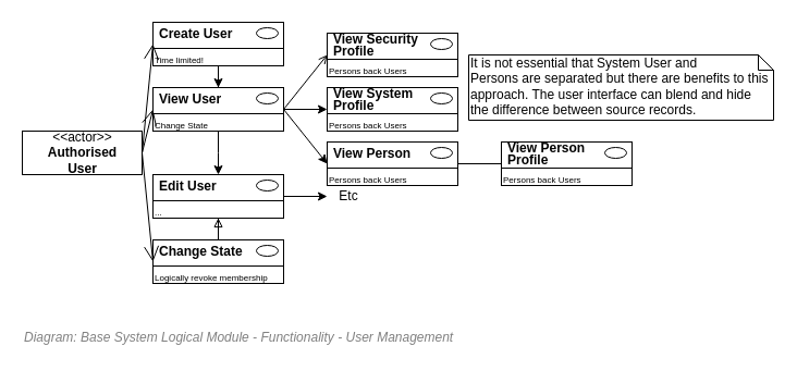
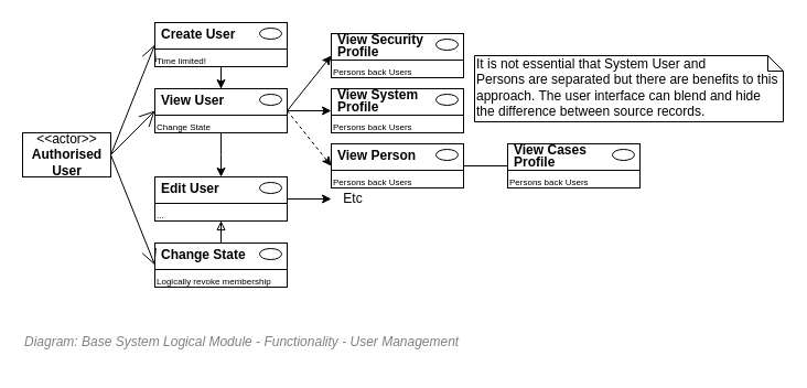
  <mxCell id="0" />
  <mxCell id="1" value="Diagram/Use Cases" parent="0" />
- <mxCell id="2" value="&amp;lt;&amp;lt;actor&amp;gt;&amp;gt;&lt;br&gt;&lt;b&gt;Authorised&lt;br&gt;User&lt;br&gt;&lt;/b&gt;" style="text;html=1;align=center;verticalAlign=middle;dashed=0;fillColor=#ffffff;strokeColor=#000000;" vertex="1" parent="1"><mxGeometry x="20" y="120" width="110" height="40" as="geometry" /></mxCell>
+ <mxCell id="2" value="&amp;lt;&amp;lt;actor&amp;gt;&amp;gt;&lt;br&gt;&lt;b&gt;Authorised&lt;br&gt;User&lt;br&gt;&lt;/b&gt;" style="text;html=1;align=center;verticalAlign=middle;dashed=0;fillColor=#ffffff;strokeColor=#000000;" vertex="1" parent="1"><mxGeometry x="20" y="120" width="80" height="40" as="geometry" /></mxCell>
  <mxCell id="3" value="" style="fontStyle=1;align=left;verticalAlign=top;childLayout=stackLayout;horizontal=1;horizontalStack=0;resizeParent=1;resizeParentMax=0;resizeLast=0;marginBottom=0;" vertex="1" parent="1"><mxGeometry x="140" y="20" width="120" height="40" as="geometry" /></mxCell>
  <mxCell id="4" value="&lt;p style=&quot;line-height: 0.9;&quot;&gt;Create User&lt;/p&gt;" style="html=1;align=left;spacingLeft=4;verticalAlign=middle;strokeColor=none;fillColor=none;fontStyle=1;spacingTop=2;" vertex="1" parent="3"><mxGeometry width="120" height="20" as="geometry" /></mxCell>
  <mxCell id="5" value="" style="shape=ellipse;" vertex="1" parent="4"><mxGeometry x="1" width="20" height="10" relative="1" as="geometry"><mxPoint x="-25" y="5" as="offset" /></mxGeometry></mxCell>
  <mxCell id="6" value="" style="line;strokeWidth=1;fillColor=none;align=left;verticalAlign=middle;spacingTop=-1;spacingLeft=3;spacingRight=3;rotatable=0;labelPosition=right;points=[];portConstraint=eastwest;" vertex="1" parent="3"><mxGeometry y="20" width="120" height="8" as="geometry" /></mxCell>
  <mxCell id="7" value="Time limited!" style="html=1;align=left;spacingLeft=4;verticalAlign=top;strokeColor=none;fillColor=none;fontSize=8;spacing=-2;" vertex="1" parent="3"><mxGeometry y="28" width="120" height="12" as="geometry" /></mxCell>
  <mxCell id="8" value="" style="endArrow=open;endFill=1;endSize=12;html=1;strokeColor=#000000;fontSize=12;entryX=0;entryY=1;entryDx=0;entryDy=0;exitX=1;exitY=0.5;exitDx=0;exitDy=0;" edge="1" parent="1" source="2" target="4"><mxGeometry width="160" relative="1" as="geometry"><mxPoint x="100" y="140" as="sourcePoint" /><mxPoint x="150" y="190" as="targetPoint" /></mxGeometry></mxCell>
  <mxCell id="9" value="" style="fontStyle=1;align=left;verticalAlign=top;childLayout=stackLayout;horizontal=1;horizontalStack=0;resizeParent=1;resizeParentMax=0;resizeLast=0;marginBottom=0;" vertex="1" parent="1"><mxGeometry x="140" y="80" width="120" height="40" as="geometry" /></mxCell>
  <mxCell id="10" value="&lt;p style=&quot;line-height: 0.9;&quot;&gt;View User&lt;/p&gt;" style="html=1;align=left;spacingLeft=4;verticalAlign=middle;strokeColor=none;fillColor=none;fontStyle=1;spacingTop=2;" vertex="1" parent="9"><mxGeometry width="120" height="20" as="geometry" /></mxCell>
  <mxCell id="11" value="" style="shape=ellipse;" vertex="1" parent="10"><mxGeometry x="1" width="20" height="10" relative="1" as="geometry"><mxPoint x="-25" y="5" as="offset" /></mxGeometry></mxCell>
  <mxCell id="12" value="" style="line;strokeWidth=1;fillColor=none;align=left;verticalAlign=middle;spacingTop=-1;spacingLeft=3;spacingRight=3;rotatable=0;labelPosition=right;points=[];portConstraint=eastwest;" vertex="1" parent="9"><mxGeometry y="20" width="120" height="8" as="geometry" /></mxCell>
  <mxCell id="13" value="Change State" style="html=1;align=left;spacingLeft=4;verticalAlign=top;strokeColor=none;fillColor=none;fontSize=8;spacing=-2;" vertex="1" parent="9"><mxGeometry y="28" width="120" height="12" as="geometry" /></mxCell>
  <mxCell id="14" value="" style="fontStyle=1;align=left;verticalAlign=top;childLayout=stackLayout;horizontal=1;horizontalStack=0;resizeParent=1;resizeParentMax=0;resizeLast=0;marginBottom=0;" vertex="1" parent="1"><mxGeometry x="140" y="160" width="120" height="40" as="geometry" /></mxCell>
  <mxCell id="15" value="&lt;p style=&quot;line-height: 0.9;&quot;&gt;Edit User&lt;/p&gt;" style="html=1;align=left;spacingLeft=4;verticalAlign=middle;strokeColor=none;fillColor=none;fontStyle=1;spacingTop=2;" vertex="1" parent="14"><mxGeometry width="120" height="20" as="geometry" /></mxCell>
  <mxCell id="16" value="" style="shape=ellipse;" vertex="1" parent="15"><mxGeometry x="1" width="20" height="10" relative="1" as="geometry"><mxPoint x="-25" y="5" as="offset" /></mxGeometry></mxCell>
  <mxCell id="17" value="" style="line;strokeWidth=1;fillColor=none;align=left;verticalAlign=middle;spacingTop=-1;spacingLeft=3;spacingRight=3;rotatable=0;labelPosition=right;points=[];portConstraint=eastwest;" vertex="1" parent="14"><mxGeometry y="20" width="120" height="8" as="geometry" /></mxCell>
  <mxCell id="18" value="..." style="html=1;align=left;spacingLeft=4;verticalAlign=top;strokeColor=none;fillColor=none;fontSize=8;spacing=-2;" vertex="1" parent="14"><mxGeometry y="28" width="120" height="12" as="geometry" /></mxCell>
  <mxCell id="19" value="" style="endArrow=open;endFill=1;endSize=12;html=1;strokeColor=#000000;fontSize=12;entryX=0;entryY=1;entryDx=0;entryDy=0;exitX=1;exitY=0.5;exitDx=0;exitDy=0;" edge="1" parent="1" source="2" target="10"><mxGeometry width="160" relative="1" as="geometry"><mxPoint x="110" y="190" as="sourcePoint" /><mxPoint x="150" y="110" as="targetPoint" /></mxGeometry></mxCell>
  <mxCell id="20" value="" style="fontStyle=1;align=left;verticalAlign=top;childLayout=stackLayout;horizontal=1;horizontalStack=0;resizeParent=1;resizeParentMax=0;resizeLast=0;marginBottom=0;" vertex="1" parent="1"><mxGeometry x="140" y="220" width="120" height="40" as="geometry" /></mxCell>
  <mxCell id="21" value="&lt;p style=&quot;line-height: 0.9;&quot;&gt;Change State&lt;/p&gt;" style="html=1;align=left;spacingLeft=4;verticalAlign=middle;strokeColor=none;fillColor=none;fontStyle=1;spacingTop=2;" vertex="1" parent="20"><mxGeometry width="120" height="20" as="geometry" /></mxCell>
  <mxCell id="22" value="" style="shape=ellipse;" vertex="1" parent="21"><mxGeometry x="1" width="20" height="10" relative="1" as="geometry"><mxPoint x="-25" y="5" as="offset" /></mxGeometry></mxCell>
  <mxCell id="23" value="" style="line;strokeWidth=1;fillColor=none;align=left;verticalAlign=middle;spacingTop=-1;spacingLeft=3;spacingRight=3;rotatable=0;labelPosition=right;points=[];portConstraint=eastwest;" vertex="1" parent="20"><mxGeometry y="20" width="120" height="8" as="geometry" /></mxCell>
  <mxCell id="24" value="Logically revoke membership" style="html=1;align=left;spacingLeft=4;verticalAlign=top;strokeColor=none;fillColor=none;fontSize=8;spacing=-2;" vertex="1" parent="20"><mxGeometry y="28" width="120" height="12" as="geometry" /></mxCell>
  <mxCell id="25" value="" style="endArrow=open;endFill=1;endSize=12;html=1;strokeColor=#000000;fontSize=12;entryX=0;entryY=1;entryDx=0;entryDy=0;exitX=1;exitY=0.5;exitDx=0;exitDy=0;" edge="1" parent="1" source="2" target="21"><mxGeometry width="160" relative="1" as="geometry"><mxPoint x="110" y="210" as="sourcePoint" /><mxPoint x="150" y="210" as="targetPoint" /></mxGeometry></mxCell>
  <mxCell id="26" style="edgeStyle=orthogonalEdgeStyle;rounded=0;orthogonalLoop=1;jettySize=auto;html=1;entryX=0.5;entryY=0;entryDx=0;entryDy=0;" edge="1" parent="1" source="7" target="10"><mxGeometry relative="1" as="geometry" /></mxCell>
  <mxCell id="27" style="edgeStyle=orthogonalEdgeStyle;rounded=0;orthogonalLoop=1;jettySize=auto;html=1;exitX=0.5;exitY=1;exitDx=0;exitDy=0;entryX=0.5;entryY=0;entryDx=0;entryDy=0;" edge="1" parent="1" source="13"><mxGeometry relative="1" as="geometry"><mxPoint x="200" y="160" as="targetPoint" /></mxGeometry></mxCell>
  <mxCell id="28" style="edgeStyle=orthogonalEdgeStyle;rounded=0;orthogonalLoop=1;jettySize=auto;html=1;entryX=0.5;entryY=1;entryDx=0;entryDy=0;endArrow=block;endFill=0;" edge="1" parent="1" source="21" target="18"><mxGeometry relative="1" as="geometry" /></mxCell>
  <mxCell id="29" value="" style="fontStyle=1;align=left;verticalAlign=top;childLayout=stackLayout;horizontal=1;horizontalStack=0;resizeParent=1;resizeParentMax=0;resizeLast=0;marginBottom=0;" vertex="1" parent="1"><mxGeometry x="300" y="130" width="120" height="40" as="geometry" /></mxCell>
  <mxCell id="30" value="&lt;p style=&quot;line-height: 0.9;&quot;&gt;View Person&lt;/p&gt;" style="html=1;align=left;spacingLeft=4;verticalAlign=middle;strokeColor=none;fillColor=none;fontStyle=1;spacingTop=2;" vertex="1" parent="29"><mxGeometry width="120" height="20" as="geometry" /></mxCell>
  <mxCell id="31" value="" style="shape=ellipse;" vertex="1" parent="30"><mxGeometry x="1" width="20" height="10" relative="1" as="geometry"><mxPoint x="-25" y="5" as="offset" /></mxGeometry></mxCell>
  <mxCell id="32" value="" style="line;strokeWidth=1;fillColor=none;align=left;verticalAlign=middle;spacingTop=-1;spacingLeft=3;spacingRight=3;rotatable=0;labelPosition=right;points=[];portConstraint=eastwest;" vertex="1" parent="29"><mxGeometry y="20" width="120" height="8" as="geometry" /></mxCell>
  <mxCell id="33" value="Persons back Users" style="html=1;align=left;spacingLeft=4;verticalAlign=top;strokeColor=none;fillColor=none;fontSize=8;spacing=-2;" vertex="1" parent="29"><mxGeometry y="28" width="120" height="12" as="geometry" /></mxCell>
  <mxCell id="34" style="rounded=0;orthogonalLoop=1;jettySize=auto;html=1;exitX=1;exitY=1;exitDx=0;exitDy=0;entryX=0;entryY=1;entryDx=0;entryDy=0;" edge="1" parent="1" source="15"><mxGeometry relative="1" as="geometry"><mxPoint x="300" y="180" as="targetPoint" /></mxGeometry></mxCell>
- <mxCell id="35" style="edgeStyle=none;rounded=0;orthogonalLoop=1;jettySize=auto;html=1;exitX=1;exitY=1;exitDx=0;exitDy=0;entryX=0;entryY=1;entryDx=0;entryDy=0;" edge="1" parent="1" source="10" target="30"><mxGeometry relative="1" as="geometry" /></mxCell>
+ <mxCell id="35" style="edgeStyle=none;rounded=0;orthogonalLoop=1;jettySize=auto;html=1;exitX=1;exitY=1;exitDx=0;exitDy=0;entryX=0;entryY=1;entryDx=0;entryDy=0;dashed=1;" edge="1" parent="1" source="10" target="30"><mxGeometry relative="1" as="geometry" /></mxCell>
  <mxCell id="36" value="" style="fontStyle=1;align=left;verticalAlign=top;childLayout=stackLayout;horizontal=1;horizontalStack=0;resizeParent=1;resizeParentMax=0;resizeLast=0;marginBottom=0;" vertex="1" parent="1"><mxGeometry x="300" y="30" width="120" height="40" as="geometry" /></mxCell>
  <mxCell id="37" value="&lt;p style=&quot;line-height: 0.9;&quot;&gt;View Security&lt;br&gt;Profile&lt;/p&gt;" style="html=1;align=left;spacingLeft=4;verticalAlign=middle;strokeColor=none;fillColor=none;fontStyle=1;spacingTop=2;" vertex="1" parent="36"><mxGeometry width="120" height="20" as="geometry" /></mxCell>
  <mxCell id="38" value="" style="shape=ellipse;" vertex="1" parent="37"><mxGeometry x="1" width="20" height="10" relative="1" as="geometry"><mxPoint x="-25" y="5" as="offset" /></mxGeometry></mxCell>
  <mxCell id="39" value="" style="line;strokeWidth=1;fillColor=none;align=left;verticalAlign=middle;spacingTop=-1;spacingLeft=3;spacingRight=3;rotatable=0;labelPosition=right;points=[];portConstraint=eastwest;" vertex="1" parent="36"><mxGeometry y="20" width="120" height="8" as="geometry" /></mxCell>
  <mxCell id="40" value="Persons back Users" style="html=1;align=left;spacingLeft=4;verticalAlign=top;strokeColor=none;fillColor=none;fontSize=8;spacing=-2;" vertex="1" parent="36"><mxGeometry y="28" width="120" height="12" as="geometry" /></mxCell>
- <mxCell id="41" style="edgeStyle=none;rounded=0;orthogonalLoop=1;jettySize=auto;html=1;entryX=0;entryY=1;entryDx=0;entryDy=0;exitX=1;exitY=1;exitDx=0;exitDy=0;endArrow=open;" edge="1" parent="1" source="10" target="37"><mxGeometry relative="1" as="geometry" /></mxCell>
+ <mxCell id="41" style="edgeStyle=none;rounded=0;orthogonalLoop=1;jettySize=auto;html=1;entryX=0;entryY=1;entryDx=0;entryDy=0;exitX=1;exitY=1;exitDx=0;exitDy=0;" edge="1" parent="1" source="10" target="37"><mxGeometry relative="1" as="geometry" /></mxCell>
  <mxCell id="42" value="" style="fontStyle=1;align=left;verticalAlign=top;childLayout=stackLayout;horizontal=1;horizontalStack=0;resizeParent=1;resizeParentMax=0;resizeLast=0;marginBottom=0;" vertex="1" parent="1"><mxGeometry x="300" y="80" width="120" height="40" as="geometry" /></mxCell>
  <mxCell id="43" value="&lt;p style=&quot;line-height: 0.9;&quot;&gt;View System&lt;br&gt;Profile&lt;/p&gt;" style="html=1;align=left;spacingLeft=4;verticalAlign=middle;strokeColor=none;fillColor=none;fontStyle=1;spacingTop=2;" vertex="1" parent="42"><mxGeometry width="120" height="20" as="geometry" /></mxCell>
  <mxCell id="44" value="" style="shape=ellipse;" vertex="1" parent="43"><mxGeometry x="1" width="20" height="10" relative="1" as="geometry"><mxPoint x="-25" y="5" as="offset" /></mxGeometry></mxCell>
  <mxCell id="45" value="" style="line;strokeWidth=1;fillColor=none;align=left;verticalAlign=middle;spacingTop=-1;spacingLeft=3;spacingRight=3;rotatable=0;labelPosition=right;points=[];portConstraint=eastwest;" vertex="1" parent="42"><mxGeometry y="20" width="120" height="8" as="geometry" /></mxCell>
  <mxCell id="46" value="Persons back Users" style="html=1;align=left;spacingLeft=4;verticalAlign=top;strokeColor=none;fillColor=none;fontSize=8;spacing=-2;" vertex="1" parent="42"><mxGeometry y="28" width="120" height="12" as="geometry" /></mxCell>
  <mxCell id="47" style="edgeStyle=none;rounded=0;orthogonalLoop=1;jettySize=auto;html=1;entryX=0;entryY=1;entryDx=0;entryDy=0;" edge="1" parent="1" target="43"><mxGeometry relative="1" as="geometry"><mxPoint x="260" y="100" as="sourcePoint" /></mxGeometry></mxCell>
  <mxCell id="48" value="" style="fontStyle=1;align=left;verticalAlign=top;childLayout=stackLayout;horizontal=1;horizontalStack=0;resizeParent=1;resizeParentMax=0;resizeLast=0;marginBottom=0;" vertex="1" parent="1"><mxGeometry x="460" y="130" width="120" height="40" as="geometry" /></mxCell>
- <mxCell id="49" value="&lt;p style=&quot;line-height: 0.9;&quot;&gt;View Person&lt;br&gt;Profile&lt;/p&gt;" style="html=1;align=left;spacingLeft=4;verticalAlign=middle;strokeColor=none;fillColor=none;fontStyle=1;spacingTop=2;" vertex="1" parent="48"><mxGeometry width="120" height="20" as="geometry" /></mxCell>
+ <mxCell id="49" value="&lt;p style=&quot;line-height: 0.9;&quot;&gt;View Cases&lt;br&gt;Profile&lt;/p&gt;" style="html=1;align=left;spacingLeft=4;verticalAlign=middle;strokeColor=none;fillColor=none;fontStyle=1;spacingTop=2;" vertex="1" parent="48"><mxGeometry width="120" height="20" as="geometry" /></mxCell>
  <mxCell id="50" value="" style="shape=ellipse;" vertex="1" parent="49"><mxGeometry x="1" width="20" height="10" relative="1" as="geometry"><mxPoint x="-25" y="5" as="offset" /></mxGeometry></mxCell>
  <mxCell id="51" value="" style="line;strokeWidth=1;fillColor=none;align=left;verticalAlign=middle;spacingTop=-1;spacingLeft=3;spacingRight=3;rotatable=0;labelPosition=right;points=[];portConstraint=eastwest;" vertex="1" parent="48"><mxGeometry y="20" width="120" height="8" as="geometry" /></mxCell>
  <mxCell id="52" value="Persons back Users" style="html=1;align=left;spacingLeft=4;verticalAlign=top;strokeColor=none;fillColor=none;fontSize=8;spacing=-2;" vertex="1" parent="48"><mxGeometry y="28" width="120" height="12" as="geometry" /></mxCell>
  <mxCell id="53" style="edgeStyle=none;rounded=0;orthogonalLoop=1;jettySize=auto;html=1;entryX=0;entryY=1;entryDx=0;entryDy=0;exitX=1;exitY=1;exitDx=0;exitDy=0;endArrow=none;" edge="1" parent="1" source="30" target="49"><mxGeometry relative="1" as="geometry" /></mxCell>
  <mxCell id="54" value="Etc" style="text;html=1;strokeColor=none;fillColor=none;align=center;verticalAlign=middle;whiteSpace=wrap;rounded=0;" vertex="1" parent="1"><mxGeometry x="302" y="174" width="36" height="11" as="geometry" /></mxCell>
  <mxCell id="55" value="It is not essential that System User and &lt;br&gt;Persons are separated but there are benefits to this approach. The user interface can blend and hide &lt;br&gt;the difference between source records." style="shape=note;whiteSpace=wrap;html=1;size=14;verticalAlign=top;align=left;spacingTop=-6;strokeWidth=1;fillColor=none;fontSize=12;" vertex="1" parent="1"><mxGeometry x="430" y="50" width="280" height="60" as="geometry" /></mxCell>
  <mxCell id="56" value="Title/Diagram" parent="0" />
  <mxCell id="57" value="&lt;font style=&quot;font-size: 12px&quot;&gt;&lt;span style=&quot;font-size: 12px&quot;&gt;Diagram: Base System Logical Module -&amp;nbsp;&lt;/span&gt;&lt;span style=&quot;font-size: 12px&quot;&gt;Functionality -&amp;nbsp;&lt;/span&gt;User Management&lt;/font&gt;" style="text;strokeColor=none;fillColor=none;html=1;fontSize=12;fontStyle=2;verticalAlign=middle;align=left;shadow=0;glass=0;comic=0;opacity=30;fontColor=#808080;" parent="56" vertex="1"><mxGeometry x="20" y="290" width="520" height="40" as="geometry" /></mxCell>
  <mxCell id="58" value="About" parent="0" />
